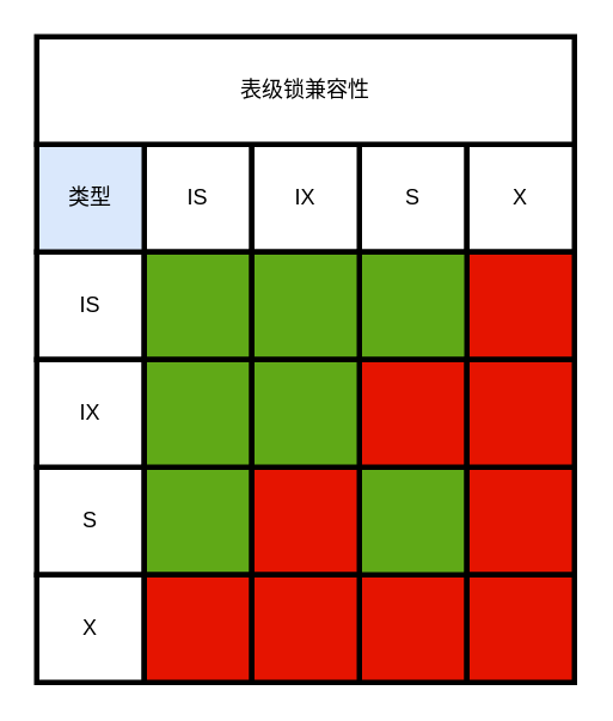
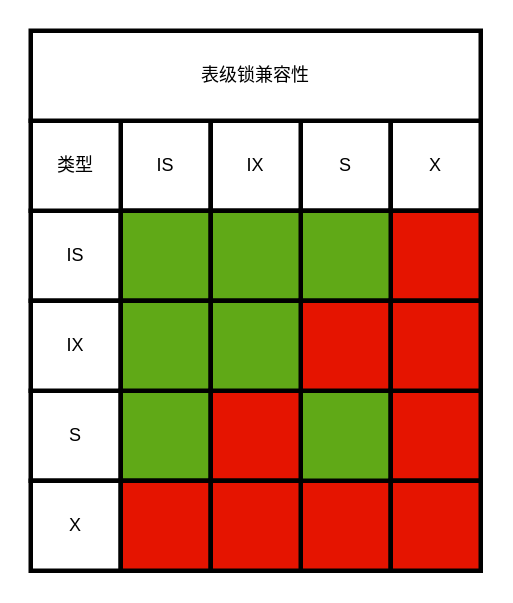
  <mxCell id="0" />
  <mxCell id="1" parent="0" />
  <mxCell id="2" value="IS" style="rounded=0;whiteSpace=wrap;html=1;strokeWidth=3;" vertex="1" parent="1"><mxGeometry x="20" y="140" width="60" height="60" as="geometry" /></mxCell>
  <mxCell id="3" value="S" style="rounded=0;whiteSpace=wrap;html=1;strokeWidth=3;" vertex="1" parent="1"><mxGeometry x="20" y="260" width="60" height="60" as="geometry" /></mxCell>
  <mxCell id="4" value="IX" style="rounded=0;whiteSpace=wrap;html=1;strokeWidth=3;" vertex="1" parent="1"><mxGeometry x="20" y="200" width="60" height="60" as="geometry" /></mxCell>
  <mxCell id="5" value="X" style="rounded=0;whiteSpace=wrap;html=1;strokeWidth=3;" vertex="1" parent="1"><mxGeometry x="20" y="320" width="60" height="60" as="geometry" /></mxCell>
  <mxCell id="6" value="IS" style="rounded=0;whiteSpace=wrap;html=1;strokeWidth=3;" vertex="1" parent="1"><mxGeometry x="80" y="80" width="60" height="60" as="geometry" /></mxCell>
  <mxCell id="7" value="S" style="rounded=0;whiteSpace=wrap;html=1;strokeWidth=3;" vertex="1" parent="1"><mxGeometry x="200" y="80" width="60" height="60" as="geometry" /></mxCell>
  <mxCell id="8" value="IX" style="rounded=0;whiteSpace=wrap;html=1;strokeWidth=3;" vertex="1" parent="1"><mxGeometry x="140" y="80" width="60" height="60" as="geometry" /></mxCell>
  <mxCell id="9" value="X" style="rounded=0;whiteSpace=wrap;html=1;strokeWidth=3;" vertex="1" parent="1"><mxGeometry x="260" y="80" width="60" height="60" as="geometry" /></mxCell>
  <mxCell id="10" value="" style="rounded=0;whiteSpace=wrap;html=1;fillColor=#60a917;fontColor=#ffffff;strokeColor=default;strokeWidth=3;" vertex="1" parent="1"><mxGeometry x="80" y="140" width="60" height="60" as="geometry" /></mxCell>
  <mxCell id="11" value="" style="rounded=0;whiteSpace=wrap;html=1;fillColor=#60a917;fontColor=#ffffff;strokeColor=default;strokeWidth=3;" vertex="1" parent="1"><mxGeometry x="80" y="260" width="60" height="60" as="geometry" /></mxCell>
  <mxCell id="12" value="" style="rounded=0;whiteSpace=wrap;html=1;fillColor=#60a917;fontColor=#ffffff;strokeColor=default;strokeWidth=3;" vertex="1" parent="1"><mxGeometry x="80" y="200" width="60" height="60" as="geometry" /></mxCell>
  <mxCell id="13" value="" style="rounded=0;whiteSpace=wrap;html=1;fillColor=#e51400;fontColor=#ffffff;strokeColor=default;strokeWidth=3;" vertex="1" parent="1"><mxGeometry x="80" y="320" width="60" height="60" as="geometry" /></mxCell>
  <mxCell id="14" value="" style="rounded=0;whiteSpace=wrap;html=1;fillColor=#e51400;fontColor=#ffffff;strokeColor=default;strokeWidth=3;" vertex="1" parent="1"><mxGeometry x="260" y="140" width="60" height="60" as="geometry" /></mxCell>
  <mxCell id="15" value="" style="rounded=0;whiteSpace=wrap;html=1;fillColor=#60a917;fontColor=#ffffff;strokeColor=default;strokeWidth=3;" vertex="1" parent="1"><mxGeometry x="200" y="140" width="60" height="60" as="geometry" /></mxCell>
  <mxCell id="16" value="" style="rounded=0;whiteSpace=wrap;html=1;fillColor=#60a917;fontColor=#ffffff;strokeColor=default;strokeWidth=3;" vertex="1" parent="1"><mxGeometry x="140" y="140" width="60" height="60" as="geometry" /></mxCell>
  <mxCell id="17" value="" style="rounded=0;whiteSpace=wrap;html=1;fillColor=#e51400;fontColor=#ffffff;strokeColor=default;strokeWidth=3;" vertex="1" parent="1"><mxGeometry x="200" y="320" width="60" height="60" as="geometry" /></mxCell>
  <mxCell id="18" value="" style="rounded=0;whiteSpace=wrap;html=1;fillColor=#60a917;fontColor=#ffffff;strokeColor=default;strokeWidth=3;" vertex="1" parent="1"><mxGeometry x="200" y="260" width="60" height="60" as="geometry" /></mxCell>
  <mxCell id="19" value="" style="rounded=0;whiteSpace=wrap;html=1;fillColor=#e51400;fontColor=#ffffff;strokeColor=default;strokeWidth=3;" vertex="1" parent="1"><mxGeometry x="200" y="200" width="60" height="60" as="geometry" /></mxCell>
  <mxCell id="20" value="" style="rounded=0;whiteSpace=wrap;html=1;fillColor=#e51400;fontColor=#ffffff;strokeColor=default;strokeWidth=3;" vertex="1" parent="1"><mxGeometry x="140" y="260" width="60" height="60" as="geometry" /></mxCell>
  <mxCell id="21" value="" style="rounded=0;whiteSpace=wrap;html=1;fillColor=#e51400;fontColor=#ffffff;strokeColor=default;strokeWidth=3;" vertex="1" parent="1"><mxGeometry x="260" y="260" width="60" height="60" as="geometry" /></mxCell>
  <mxCell id="22" value="" style="rounded=0;whiteSpace=wrap;html=1;fillColor=#e51400;fontColor=#ffffff;strokeColor=default;strokeWidth=3;" vertex="1" parent="1"><mxGeometry x="140" y="320" width="60" height="60" as="geometry" /></mxCell>
  <mxCell id="23" value="" style="rounded=0;whiteSpace=wrap;html=1;fillColor=#60a917;fontColor=#ffffff;strokeColor=default;strokeWidth=3;" vertex="1" parent="1"><mxGeometry x="140" y="200" width="60" height="60" as="geometry" /></mxCell>
  <mxCell id="24" value="" style="rounded=0;whiteSpace=wrap;html=1;fillColor=#e51400;fontColor=#ffffff;strokeColor=default;strokeWidth=3;" vertex="1" parent="1"><mxGeometry x="260" y="200" width="60" height="60" as="geometry" /></mxCell>
  <mxCell id="25" value="" style="rounded=0;whiteSpace=wrap;html=1;fillColor=#e51400;fontColor=#ffffff;strokeColor=default;strokeWidth=3;" vertex="1" parent="1"><mxGeometry x="260" y="320" width="60" height="60" as="geometry" /></mxCell>
- <mxCell id="26" value="类型" style="rounded=0;whiteSpace=wrap;html=1;strokeWidth=3;fillColor=#dae8fc;" vertex="1" parent="1"><mxGeometry x="20" y="80" width="60" height="60" as="geometry" /></mxCell>
+ <mxCell id="26" value="类型" style="rounded=0;whiteSpace=wrap;html=1;strokeWidth=3;" vertex="1" parent="1"><mxGeometry x="20" y="80" width="60" height="60" as="geometry" /></mxCell>
  <mxCell id="27" value="表级锁兼容性" style="rounded=0;whiteSpace=wrap;html=1;strokeWidth=3;" vertex="1" parent="1"><mxGeometry x="20" y="20" width="300" height="60" as="geometry" /></mxCell>
